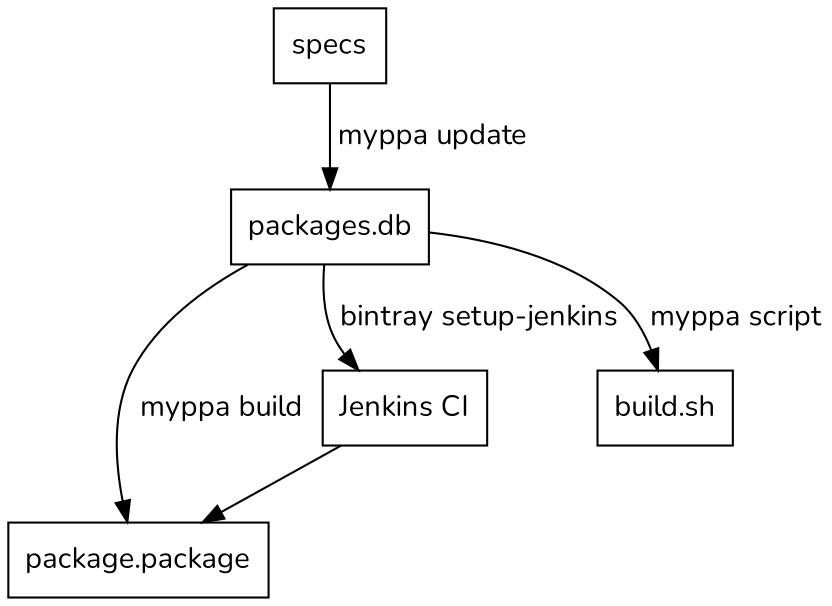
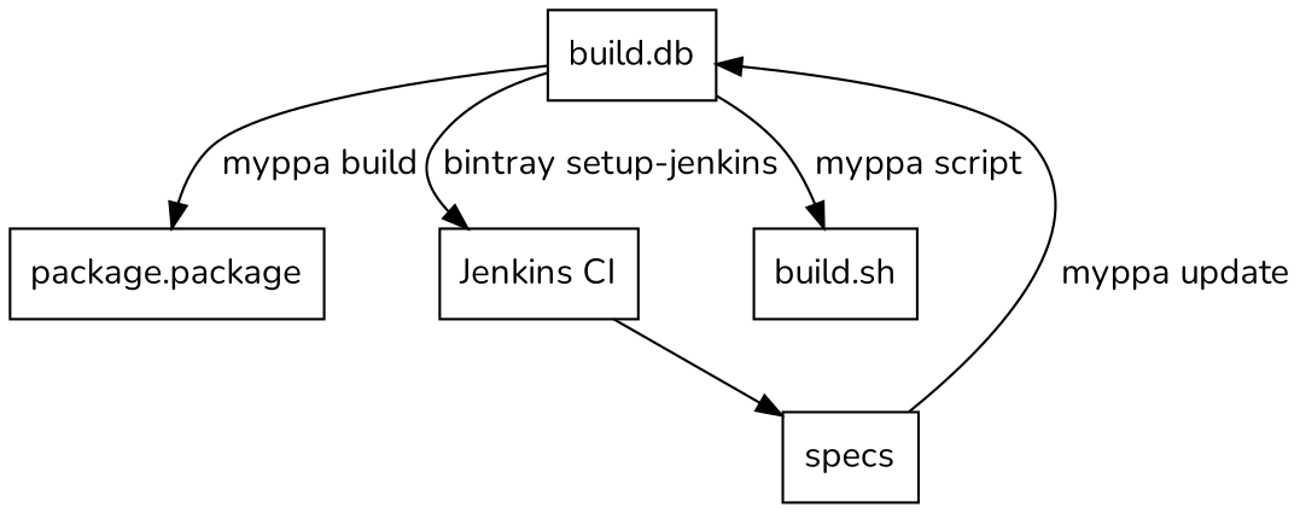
  digraph {
    fontname=Nunito
    node [fontname=Nunito shape=box]
    edge [fontname=Nunito]
-   n1 [label="packages.db"]
+   n1 [label="build.db"]
    n2 [label="package.package"]
    n3 [label="Jenkins CI"]
    n4 [label="build.sh"]
    specs
    n1 -> n2 [label=" myppa build"]
    n1 -> n3 [label=" bintray setup-jenkins"]
    n1 -> n4 [label=" myppa script"]
-   n3 -> n2
+   n3 -> specs
    specs -> n1 [label=" myppa update"]
  }
